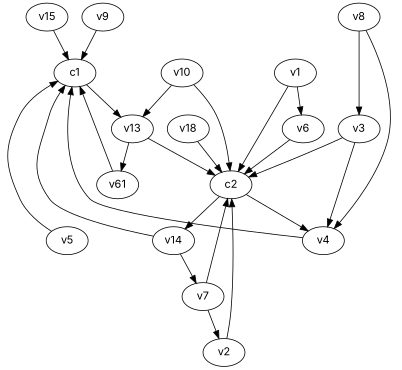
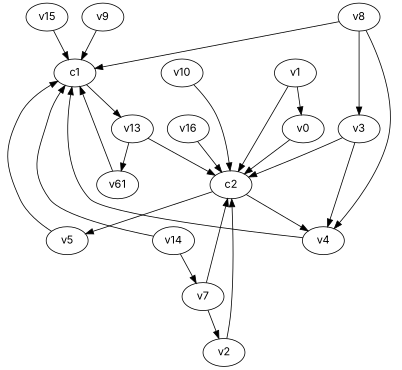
  strict digraph {
    fontname=Inter
    node [fontname=Inter]
    edge [fontname=Inter weight=1]
    c1
    v13
    c2
    n4 [label=v61]
    v4
    v5
    v1
-   v6
+   v6 [label=v0]
    v2
    v3
    v7
    v8
    v9
    v10
-   v16 [label=v18]
+   v16
    v14
    v15
    c1 -> v13
    v13 -> c2
    v13 -> n4
    c2 -> v4
-   c2 -> v14
+   c2 -> v5
    n4 -> c1
    v4 -> c1
    v5 -> c1
    v1 -> c2
    v1 -> v6
    v6 -> c2
    v2 -> c2
    v3 -> c2
    v3 -> v4
    v7 -> c2
    v7 -> v2
+   v8 -> c1
    v8 -> v4
    v8 -> v3
    v9 -> c1
-   v10 -> v13
    v10 -> c2
    v16 -> c2
    v14 -> c1
    v14 -> v7
    v15 -> c1
  }
